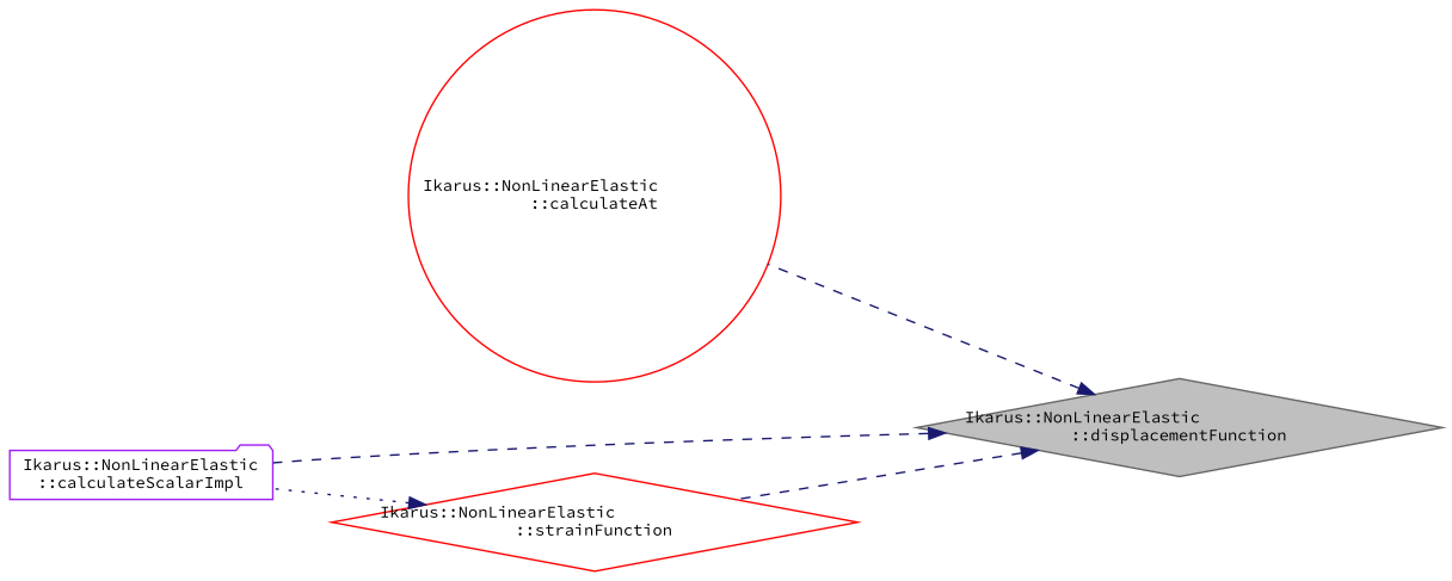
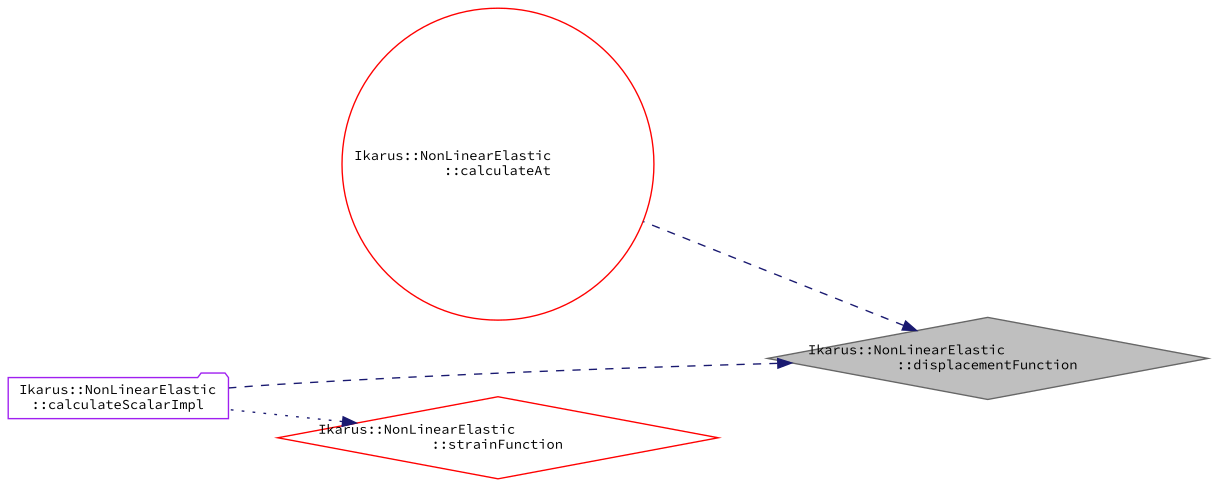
  digraph {
    fontname="Source Code Pro"
    rankdir=RL
    node [color=red fillcolor=white fontname="Source Code Pro" fontsize=10 shape=diamond style=filled]
    edge [color=midnightblue dir=back fontname="Source Code Pro" fontsize=10 labelfontname=Helvetica labelfontsize=10 style=dashed]
    n1 [color=gray40 fillcolor=grey75 fontcolor=black height=0.2 label="Ikarus::NonLinearElastic\l::displacementFunction" width=0.4]
    n2 [height=0.2 label="Ikarus::NonLinearElastic\l::calculateAt" shape=circle width=0.4]
    n3 [color=purple height=0.2 label="Ikarus::NonLinearElastic\l::calculateScalarImpl" shape=folder width=0.4]
    n4 [height=0.2 label="Ikarus::NonLinearElastic\l::strainFunction" width=0.4]
    n1 -> n2
    n1 -> n3
-   n1 -> n4
    n4 -> n3 [style=dotted]
  }
